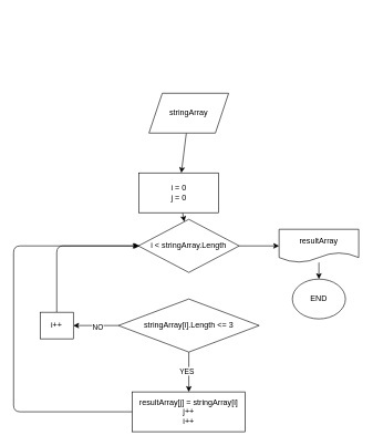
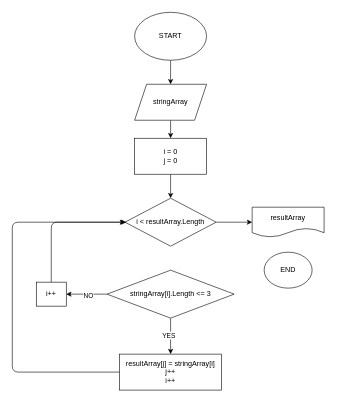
  <mxCell id="0" />
  <mxCell id="1" parent="0" />
+ <mxCell id="2" value="" style="edgeStyle=none;html=1;" edge="1" parent="1" source="3" target="6"><mxGeometry relative="1" as="geometry" /></mxCell>
+ <mxCell id="3" value="START" style="ellipse;whiteSpace=wrap;html=1;" vertex="1" parent="1"><mxGeometry x="224" y="20" width="120" height="80" as="geometry" /></mxCell>
  <mxCell id="4" value="" style="edgeStyle=none;html=1;startArrow=none;" edge="1" parent="1" source="9" target="8"><mxGeometry relative="1" as="geometry" /></mxCell>
  <mxCell id="5" value="" style="edgeStyle=none;html=1;" edge="1" parent="1" source="6" target="9"><mxGeometry relative="1" as="geometry" /></mxCell>
  <mxCell id="6" value="stringArray" style="shape=parallelogram;perimeter=parallelogramPerimeter;whiteSpace=wrap;html=1;fixedSize=1;" vertex="1" parent="1"><mxGeometry x="224" y="140" width="120" height="60" as="geometry" /></mxCell>
  <mxCell id="7" value="" style="edgeStyle=none;html=1;" edge="1" parent="1" source="8" target="20"><mxGeometry relative="1" as="geometry" /></mxCell>
- <mxCell id="8" value="i &amp;lt; stringArray.Length" style="rhombus;whiteSpace=wrap;html=1;" vertex="1" parent="1"><mxGeometry x="208" y="330" width="152" height="80" as="geometry" /></mxCell>
- <mxCell id="9" value="i = 0&lt;br&gt;j = 0" style="whiteSpace=wrap;html=1;" vertex="1" parent="1"><mxGeometry x="209" y="260" width="120" height="60" as="geometry" /></mxCell>
+ <mxCell id="8" value="i &amp;lt; resultArray.Length" style="rhombus;whiteSpace=wrap;html=1;" vertex="1" parent="1"><mxGeometry x="208" y="330" width="152" height="80" as="geometry" /></mxCell>
+ <mxCell id="9" value="i = 0&lt;br&gt;j = 0" style="whiteSpace=wrap;html=1;" vertex="1" parent="1"><mxGeometry x="224" y="230" width="120" height="60" as="geometry" /></mxCell>
  <mxCell id="10" value="" style="edgeStyle=none;html=1;" edge="1" parent="1" source="14" target="16"><mxGeometry relative="1" as="geometry" /></mxCell>
  <mxCell id="11" value="YES" style="edgeLabel;html=1;align=center;verticalAlign=middle;resizable=0;points=[];" vertex="1" connectable="0" parent="10"><mxGeometry x="-0.081" y="-4" relative="1" as="geometry"><mxPoint as="offset" /></mxGeometry></mxCell>
  <mxCell id="12" value="" style="edgeStyle=none;html=1;" edge="1" parent="1" source="14" target="18"><mxGeometry relative="1" as="geometry" /></mxCell>
  <mxCell id="13" value="NO" style="edgeLabel;html=1;align=center;verticalAlign=middle;resizable=0;points=[];" vertex="1" connectable="0" parent="12"><mxGeometry x="-0.051" y="2" relative="1" as="geometry"><mxPoint as="offset" /></mxGeometry></mxCell>
  <mxCell id="14" value="stringArray[i].Length &amp;lt;= 3" style="rhombus;whiteSpace=wrap;html=1;" vertex="1" parent="1"><mxGeometry x="178" y="450" width="212" height="80" as="geometry" /></mxCell>
  <mxCell id="15" style="edgeStyle=none;html=1;" edge="1" parent="1" source="16"><mxGeometry relative="1" as="geometry"><mxPoint x="210" y="370" as="targetPoint" /><Array as="points"><mxPoint x="20" y="620" /><mxPoint x="20" y="370" /></Array></mxGeometry></mxCell>
  <mxCell id="16" value="resultArray[j] = stringArray[i]&lt;br&gt;j++&lt;br&gt;i++" style="whiteSpace=wrap;html=1;" vertex="1" parent="1"><mxGeometry x="199" y="590" width="170" height="60" as="geometry" /></mxCell>
  <mxCell id="17" style="edgeStyle=none;html=1;entryX=0;entryY=0.5;entryDx=0;entryDy=0;" edge="1" parent="1" source="18" target="8"><mxGeometry relative="1" as="geometry"><Array as="points"><mxPoint x="85" y="370" /></Array></mxGeometry></mxCell>
  <mxCell id="18" value="i++" style="whiteSpace=wrap;html=1;" vertex="1" parent="1"><mxGeometry x="60" y="470" width="50" height="40" as="geometry" /></mxCell>
- <mxCell id="19" style="edgeStyle=none;html=1;" edge="1" parent="1" source="20" target="21"><mxGeometry relative="1" as="geometry"><mxPoint x="480" y="430" as="targetPoint" /></mxGeometry></mxCell>
  <mxCell id="20" value="resultArray" style="shape=document;whiteSpace=wrap;html=1;boundedLbl=1;" vertex="1" parent="1"><mxGeometry x="420" y="345" width="120" height="50" as="geometry" /></mxCell>
  <mxCell id="21" value="END" style="ellipse;whiteSpace=wrap;html=1;" vertex="1" parent="1"><mxGeometry x="440" y="420" width="80" height="60" as="geometry" /></mxCell>
